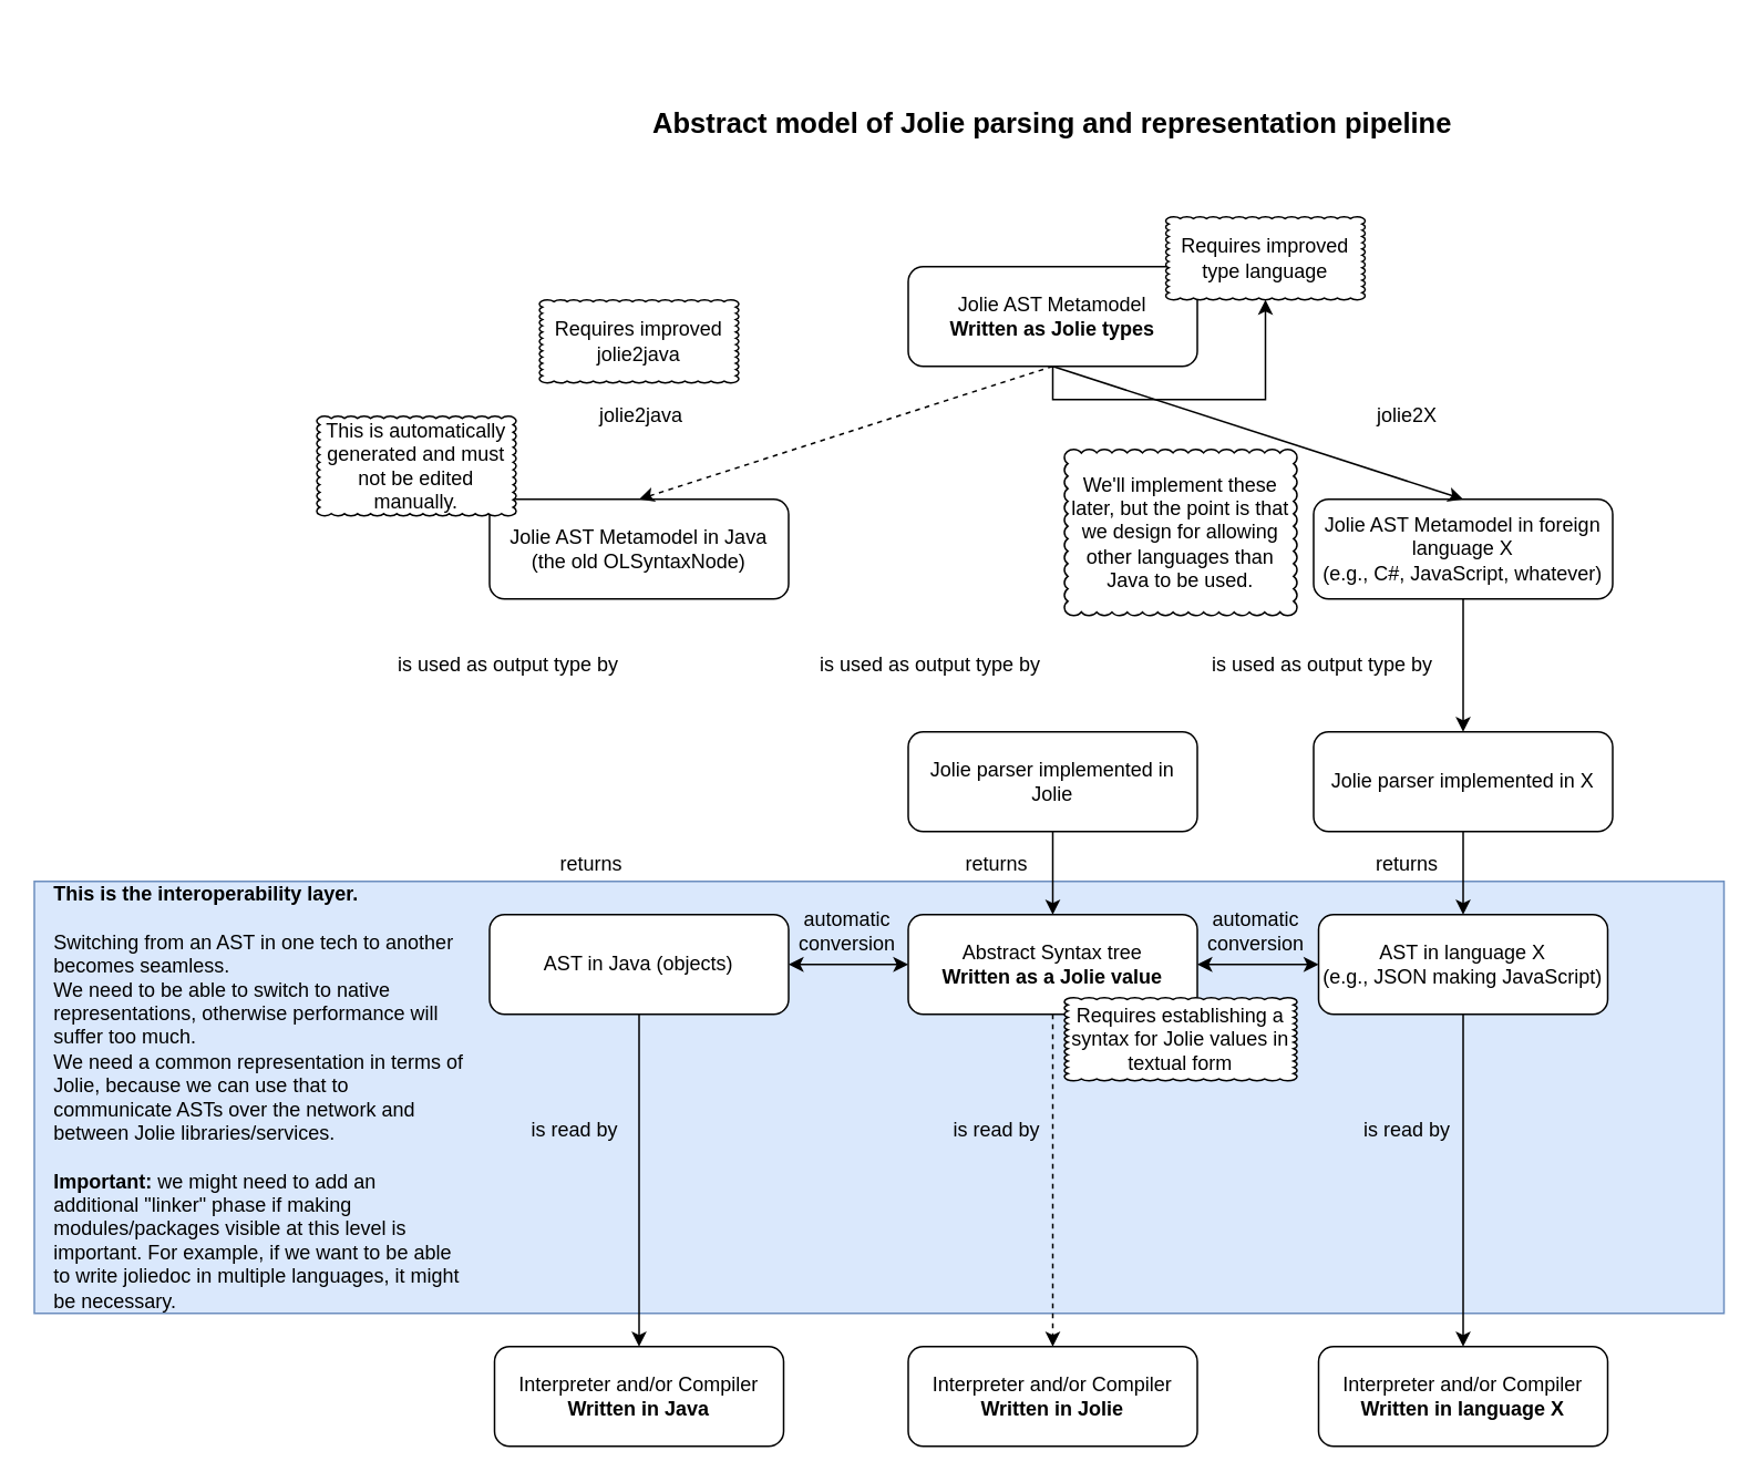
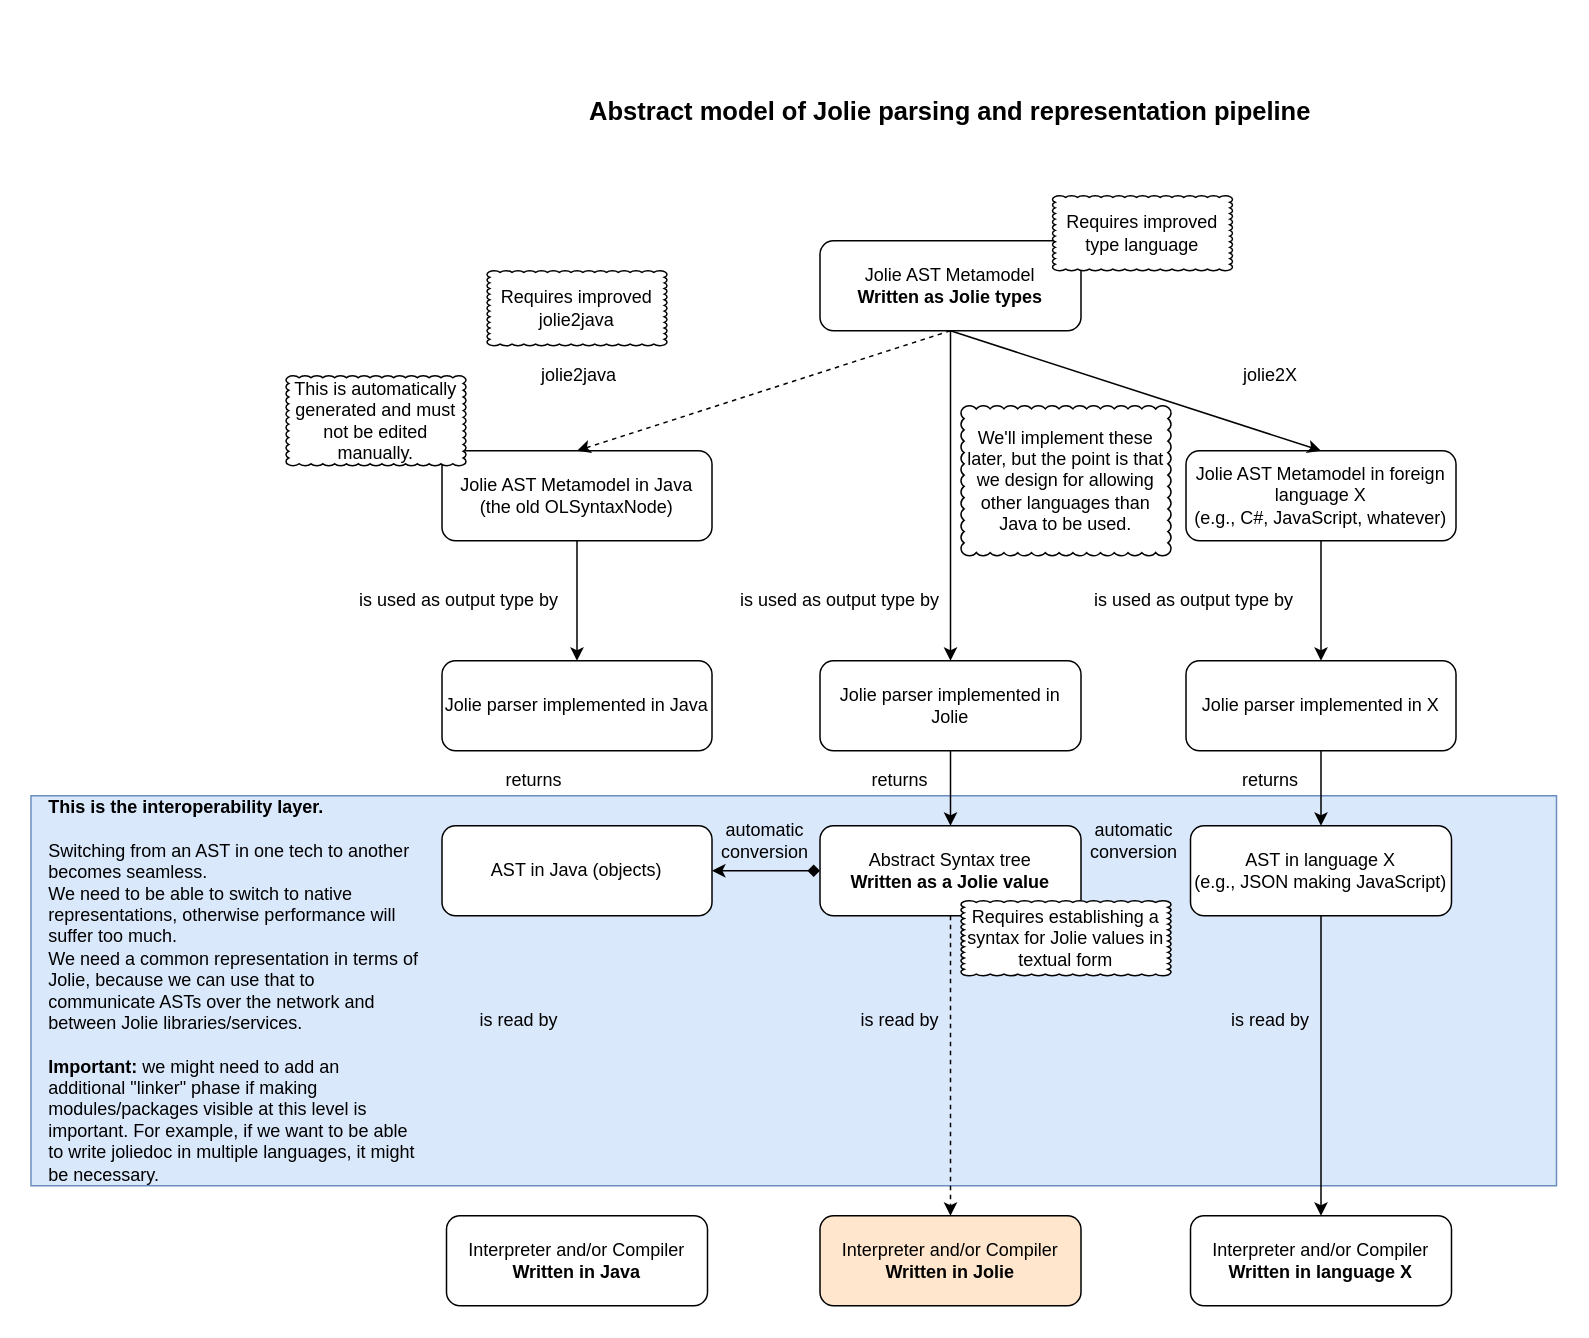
  <mxCell id="0" />
  <mxCell id="1" parent="0" />
  <mxCell id="2" value="" style="rounded=0;whiteSpace=wrap;html=1;fontSize=12;labelBackgroundColor=none;fillColor=#dae8fc;strokeColor=#6c8ebf;" vertex="1" parent="1"><mxGeometry x="20" y="530" width="1017" height="260" as="geometry" /></mxCell>
- <mxCell id="3" style="edgeStyle=orthogonalEdgeStyle;rounded=0;orthogonalLoop=1;jettySize=auto;html=1;exitX=0.5;exitY=1;exitDx=0;exitDy=0;fontSize=30;" edge="1" parent="1" source="4" target="23"><mxGeometry relative="1" as="geometry" /></mxCell>
+ <mxCell id="3" style="edgeStyle=orthogonalEdgeStyle;rounded=0;orthogonalLoop=1;jettySize=auto;html=1;exitX=0.5;exitY=1;exitDx=0;exitDy=0;fontSize=30;" edge="1" parent="1" source="4" target="17"><mxGeometry relative="1" as="geometry" /></mxCell>
  <mxCell id="4" value="Jolie AST Metamodel&lt;br&gt;&lt;b&gt;Written as Jolie types&lt;/b&gt;" style="rounded=1;whiteSpace=wrap;html=1;" vertex="1" parent="1"><mxGeometry x="546" y="160" width="174" height="60" as="geometry" /></mxCell>
+ <mxCell id="5" style="edgeStyle=orthogonalEdgeStyle;rounded=0;orthogonalLoop=1;jettySize=auto;html=1;exitX=0.5;exitY=1;exitDx=0;exitDy=0;entryX=0.5;entryY=0;entryDx=0;entryDy=0;fontSize=30;" edge="1" parent="1" source="6" target="13"><mxGeometry relative="1" as="geometry" /></mxCell>
  <mxCell id="6" value="Jolie AST Metamodel in Java (the old OLSyntaxNode)" style="rounded=1;whiteSpace=wrap;html=1;" vertex="1" parent="1"><mxGeometry x="294" y="300" width="180" height="60" as="geometry" /></mxCell>
  <mxCell id="7" value="" style="endArrow=classic;html=1;entryX=0.5;entryY=0;entryDx=0;entryDy=0;exitX=0.5;exitY=1;exitDx=0;exitDy=0;dashed=1;" edge="1" parent="1" source="4" target="6"><mxGeometry width="50" height="50" relative="1" as="geometry"><mxPoint x="600" y="450" as="sourcePoint" /><mxPoint x="650" y="400" as="targetPoint" /></mxGeometry></mxCell>
  <mxCell id="8" style="edgeStyle=orthogonalEdgeStyle;rounded=0;orthogonalLoop=1;jettySize=auto;html=1;exitX=0.5;exitY=1;exitDx=0;exitDy=0;fontSize=30;" edge="1" parent="1" source="9" target="15"><mxGeometry relative="1" as="geometry" /></mxCell>
  <mxCell id="9" value="Jolie AST Metamodel in foreign language X&lt;br&gt;(e.g., C#, JavaScript, whatever)" style="rounded=1;whiteSpace=wrap;html=1;" vertex="1" parent="1"><mxGeometry x="790" y="300" width="180" height="60" as="geometry" /></mxCell>
  <mxCell id="10" value="jolie2java" style="text;html=1;align=center;verticalAlign=middle;resizable=0;points=[];autosize=1;strokeColor=none;" vertex="1" parent="1"><mxGeometry x="350" y="240" width="70" height="20" as="geometry" /></mxCell>
  <mxCell id="11" value="" style="endArrow=classic;html=1;entryX=0.5;entryY=0;entryDx=0;entryDy=0;exitX=0.5;exitY=1;exitDx=0;exitDy=0;" edge="1" parent="1" source="4" target="9"><mxGeometry width="50" height="50" relative="1" as="geometry"><mxPoint x="634" y="230" as="sourcePoint" /><mxPoint x="350" y="310" as="targetPoint" /></mxGeometry></mxCell>
  <mxCell id="12" value="jolie2X" style="text;html=1;align=center;verticalAlign=middle;resizable=0;points=[];autosize=1;strokeColor=none;" vertex="1" parent="1"><mxGeometry x="821" y="240" width="50" height="20" as="geometry" /></mxCell>
+ <mxCell id="13" value="Jolie parser implemented in Java" style="rounded=1;whiteSpace=wrap;html=1;" vertex="1" parent="1"><mxGeometry x="294" y="440" width="180" height="60" as="geometry" /></mxCell>
  <mxCell id="14" style="edgeStyle=orthogonalEdgeStyle;rounded=0;orthogonalLoop=1;jettySize=auto;html=1;exitX=0.5;exitY=1;exitDx=0;exitDy=0;entryX=0.5;entryY=0;entryDx=0;entryDy=0;fontSize=12;" edge="1" parent="1" source="15" target="31"><mxGeometry relative="1" as="geometry" /></mxCell>
  <mxCell id="15" value="Jolie parser implemented in X" style="rounded=1;whiteSpace=wrap;html=1;" vertex="1" parent="1"><mxGeometry x="790" y="440" width="180" height="60" as="geometry" /></mxCell>
  <mxCell id="16" style="edgeStyle=orthogonalEdgeStyle;rounded=0;orthogonalLoop=1;jettySize=auto;html=1;exitX=0.5;exitY=1;exitDx=0;exitDy=0;entryX=0.5;entryY=0;entryDx=0;entryDy=0;fontSize=12;" edge="1" parent="1" source="17" target="22"><mxGeometry relative="1" as="geometry" /></mxCell>
  <mxCell id="17" value="Jolie parser implemented in Jolie" style="rounded=1;whiteSpace=wrap;html=1;" vertex="1" parent="1"><mxGeometry x="546" y="440" width="174" height="60" as="geometry" /></mxCell>
  <mxCell id="18" value="is used as output type by" style="text;html=1;align=center;verticalAlign=middle;resizable=0;points=[];autosize=1;strokeColor=none;" vertex="1" parent="1"><mxGeometry x="230" y="390" width="150" height="20" as="geometry" /></mxCell>
  <mxCell id="19" value="is used as output type by" style="text;html=1;align=center;verticalAlign=middle;resizable=0;points=[];autosize=1;strokeColor=none;" vertex="1" parent="1"><mxGeometry x="484" y="390" width="150" height="20" as="geometry" /></mxCell>
  <mxCell id="20" value="is used as output type by" style="text;html=1;align=center;verticalAlign=middle;resizable=0;points=[];autosize=1;strokeColor=none;" vertex="1" parent="1"><mxGeometry x="720" y="390" width="150" height="20" as="geometry" /></mxCell>
  <mxCell id="21" style="edgeStyle=orthogonalEdgeStyle;rounded=0;orthogonalLoop=1;jettySize=auto;html=1;exitX=0.5;exitY=1;exitDx=0;exitDy=0;fontSize=12;dashed=1;" edge="1" parent="1" source="22" target="40"><mxGeometry relative="1" as="geometry" /></mxCell>
  <mxCell id="22" value="Abstract Syntax tree&lt;br&gt;&lt;b&gt;Written as a Jolie value&lt;/b&gt;" style="rounded=1;whiteSpace=wrap;html=1;" vertex="1" parent="1"><mxGeometry x="546" y="550" width="174" height="60" as="geometry" /></mxCell>
  <mxCell id="23" value="Requires improved type language" style="whiteSpace=wrap;html=1;shape=mxgraph.basic.cloud_rect;fontSize=12;" vertex="1" parent="1"><mxGeometry x="701" y="130" width="120" height="50" as="geometry" /></mxCell>
  <mxCell id="24" value="Requires improved jolie2java" style="whiteSpace=wrap;html=1;shape=mxgraph.basic.cloud_rect;fontSize=12;" vertex="1" parent="1"><mxGeometry x="324" y="180" width="120" height="50" as="geometry" /></mxCell>
  <mxCell id="25" value="We'll implement these later, but the point is that we design for allowing other languages than Java to be used." style="whiteSpace=wrap;html=1;shape=mxgraph.basic.cloud_rect;fontSize=12;" vertex="1" parent="1"><mxGeometry x="640" y="270" width="140" height="100" as="geometry" /></mxCell>
- <mxCell id="26" style="edgeStyle=orthogonalEdgeStyle;rounded=0;orthogonalLoop=1;jettySize=auto;html=1;exitX=0.5;exitY=1;exitDx=0;exitDy=0;entryX=0.5;entryY=0;entryDx=0;entryDy=0;fontSize=12;" edge="1" parent="1" source="27" target="41"><mxGeometry relative="1" as="geometry" /></mxCell>
  <mxCell id="27" value="AST in Java (objects)" style="rounded=1;whiteSpace=wrap;html=1;" vertex="1" parent="1"><mxGeometry x="294" y="550" width="180" height="60" as="geometry" /></mxCell>
  <mxCell id="28" value="returns" style="text;html=1;align=center;verticalAlign=middle;resizable=0;points=[];autosize=1;strokeColor=none;" vertex="1" parent="1"><mxGeometry x="330" y="510" width="50" height="20" as="geometry" /></mxCell>
  <mxCell id="29" value="returns" style="text;html=1;align=center;verticalAlign=middle;resizable=0;points=[];autosize=1;strokeColor=none;" vertex="1" parent="1"><mxGeometry x="574" y="510" width="50" height="20" as="geometry" /></mxCell>
  <mxCell id="30" style="edgeStyle=orthogonalEdgeStyle;rounded=0;orthogonalLoop=1;jettySize=auto;html=1;exitX=0.5;exitY=1;exitDx=0;exitDy=0;fontSize=12;" edge="1" parent="1" source="31" target="42"><mxGeometry relative="1" as="geometry" /></mxCell>
  <mxCell id="31" value="AST in language X&lt;br&gt;(e.g., JSON making JavaScript)" style="rounded=1;whiteSpace=wrap;html=1;" vertex="1" parent="1"><mxGeometry x="793" y="550" width="174" height="60" as="geometry" /></mxCell>
  <mxCell id="32" value="returns" style="text;html=1;align=center;verticalAlign=middle;resizable=0;points=[];autosize=1;strokeColor=none;" vertex="1" parent="1"><mxGeometry x="821" y="510" width="50" height="20" as="geometry" /></mxCell>
- <mxCell id="33" value="" style="endArrow=classic;startArrow=classic;html=1;fontSize=12;entryX=0;entryY=0.5;entryDx=0;entryDy=0;exitX=1;exitY=0.5;exitDx=0;exitDy=0;" edge="1" parent="1" source="22" target="31"><mxGeometry width="50" height="50" relative="1" as="geometry"><mxPoint x="600" y="600" as="sourcePoint" /><mxPoint x="650" y="550" as="targetPoint" /></mxGeometry></mxCell>
- <mxCell id="34" value="" style="endArrow=classic;startArrow=classic;html=1;fontSize=12;entryX=0;entryY=0.5;entryDx=0;entryDy=0;exitX=1;exitY=0.5;exitDx=0;exitDy=0;" edge="1" parent="1" source="27" target="22"><mxGeometry width="50" height="50" relative="1" as="geometry"><mxPoint x="484" y="630" as="sourcePoint" /><mxPoint x="557" y="630" as="targetPoint" /></mxGeometry></mxCell>
+ <mxCell id="34" value="" style="endArrow=diamond;startArrow=classic;html=1;fontSize=12;entryX=0;entryY=0.5;entryDx=0;entryDy=0;exitX=1;exitY=0.5;exitDx=0;exitDy=0;" edge="1" parent="1" source="27" target="22"><mxGeometry width="50" height="50" relative="1" as="geometry"><mxPoint x="484" y="630" as="sourcePoint" /><mxPoint x="557" y="630" as="targetPoint" /></mxGeometry></mxCell>
  <mxCell id="35" value="automatic&lt;br&gt;conversion" style="text;html=1;align=center;verticalAlign=middle;resizable=0;points=[];autosize=1;strokeColor=none;" vertex="1" parent="1"><mxGeometry x="474" y="545" width="70" height="30" as="geometry" /></mxCell>
  <mxCell id="36" value="This is automatically generated and must not be edited manually." style="whiteSpace=wrap;html=1;shape=mxgraph.basic.cloud_rect;fontSize=12;" vertex="1" parent="1"><mxGeometry x="190" y="250" width="120" height="60" as="geometry" /></mxCell>
  <mxCell id="37" value="automatic&lt;br&gt;conversion" style="text;html=1;align=center;verticalAlign=middle;resizable=0;points=[];autosize=1;strokeColor=none;" vertex="1" parent="1"><mxGeometry x="720" y="545" width="70" height="30" as="geometry" /></mxCell>
  <mxCell id="38" value="Requires establishing a syntax for Jolie values in textual form" style="whiteSpace=wrap;html=1;shape=mxgraph.basic.cloud_rect;fontSize=12;" vertex="1" parent="1"><mxGeometry x="640" y="600" width="140" height="50" as="geometry" /></mxCell>
  <mxCell id="39" value="&lt;b&gt;This is the interoperability layer.&lt;br&gt;&lt;/b&gt;&lt;br&gt;Switching from an AST in one tech to another becomes seamless.&lt;br&gt;We need to be able to switch to native representations, otherwise performance will suffer too much.&lt;br&gt;We need a common representation in terms of Jolie, because we can use that to communicate ASTs over the network and between Jolie libraries/services.&lt;br&gt;&lt;br&gt;&lt;b&gt;Important:&lt;/b&gt;&amp;nbsp;we might need to add an additional &quot;linker&quot; phase if making modules/packages visible at this level is important. For example, if we want to be able to write joliedoc in multiple languages, it might be necessary." style="text;html=1;strokeColor=none;fillColor=none;align=left;verticalAlign=middle;whiteSpace=wrap;rounded=0;labelBackgroundColor=none;fontSize=12;" vertex="1" parent="1"><mxGeometry x="30" y="550" width="250" height="220" as="geometry" /></mxCell>
- <mxCell id="40" value="Interpreter and/or Compiler&lt;br&gt;&lt;b&gt;Written in Jolie&lt;/b&gt;" style="rounded=1;whiteSpace=wrap;html=1;" vertex="1" parent="1"><mxGeometry x="546" y="810" width="174" height="60" as="geometry" /></mxCell>
+ <mxCell id="40" value="Interpreter and/or Compiler&lt;br&gt;&lt;b&gt;Written in Jolie&lt;/b&gt;" style="rounded=1;whiteSpace=wrap;html=1;fillColor=#ffe6cc;" vertex="1" parent="1"><mxGeometry x="546" y="810" width="174" height="60" as="geometry" /></mxCell>
  <mxCell id="41" value="Interpreter and/or Compiler&lt;br&gt;&lt;b&gt;Written in Java&lt;/b&gt;" style="rounded=1;whiteSpace=wrap;html=1;" vertex="1" parent="1"><mxGeometry x="297" y="810" width="174" height="60" as="geometry" /></mxCell>
  <mxCell id="42" value="Interpreter and/or Compiler&lt;br&gt;&lt;b&gt;Written in language X&lt;/b&gt;" style="rounded=1;whiteSpace=wrap;html=1;" vertex="1" parent="1"><mxGeometry x="793" y="810" width="174" height="60" as="geometry" /></mxCell>
  <mxCell id="43" value="is read by" style="text;html=1;align=center;verticalAlign=middle;resizable=0;points=[];autosize=1;strokeColor=none;" vertex="1" parent="1"><mxGeometry x="310" y="670" width="70" height="20" as="geometry" /></mxCell>
  <mxCell id="44" value="is read by" style="text;html=1;align=center;verticalAlign=middle;resizable=0;points=[];autosize=1;strokeColor=none;" vertex="1" parent="1"><mxGeometry x="564" y="670" width="70" height="20" as="geometry" /></mxCell>
  <mxCell id="45" value="is read by" style="text;html=1;align=center;verticalAlign=middle;resizable=0;points=[];autosize=1;strokeColor=none;" vertex="1" parent="1"><mxGeometry x="811" y="670" width="70" height="20" as="geometry" /></mxCell>
  <mxCell id="46" value="&lt;font style=&quot;font-size: 17px&quot;&gt;&lt;b&gt;Abstract model of Jolie parsing and representation pipeline&lt;/b&gt;&lt;/font&gt;" style="text;html=1;strokeColor=none;fillColor=none;align=center;verticalAlign=middle;whiteSpace=wrap;rounded=0;" vertex="1" parent="1"><mxGeometry x="288" y="20" width="690" height="110" as="geometry" /></mxCell>
